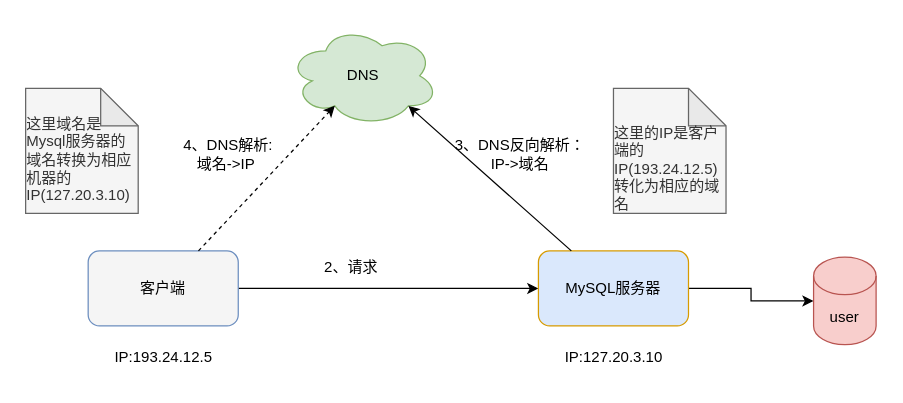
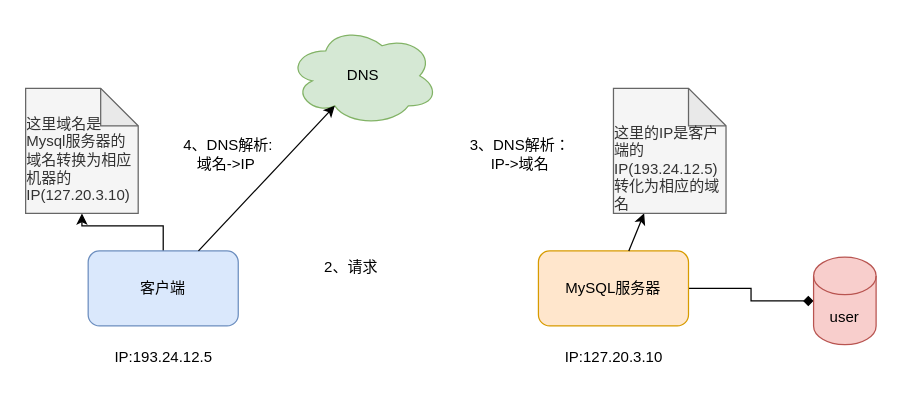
  <mxCell id="0" />
  <mxCell id="1" parent="0" />
- <mxCell id="2" style="edgeStyle=orthogonalEdgeStyle;rounded=0;orthogonalLoop=1;jettySize=auto;html=1;" edge="1" parent="1" source="3" target="5"><mxGeometry relative="1" as="geometry" /></mxCell>
- <mxCell id="3" value="&lt;span style=&quot;text-wrap-mode: nowrap;&quot;&gt;客户端&lt;/span&gt;" style="rounded=1;whiteSpace=wrap;html=1;fillColor=#f5f5f5;strokeColor=#6c8ebf;" vertex="1" parent="1"><mxGeometry x="70" y="200" width="120" height="60" as="geometry" /></mxCell>
- <mxCell id="4" value="" style="edgeStyle=orthogonalEdgeStyle;rounded=0;orthogonalLoop=1;jettySize=auto;html=1;" edge="1" parent="1" source="5" target="13"><mxGeometry relative="1" as="geometry" /></mxCell>
- <mxCell id="5" value="MySQL服务器" style="rounded=1;whiteSpace=wrap;html=1;fillColor=#dae8fc;strokeColor=#d79b00;" vertex="1" parent="1"><mxGeometry x="430" y="200" width="120" height="60" as="geometry" /></mxCell>
+ <mxCell id="2" style="edgeStyle=orthogonalEdgeStyle;rounded=0;orthogonalLoop=1;jettySize=auto;html=1;" edge="1" parent="1" source="3" target="14"><mxGeometry relative="1" as="geometry" /></mxCell>
+ <mxCell id="3" value="&lt;span style=&quot;text-wrap-mode: nowrap;&quot;&gt;客户端&lt;/span&gt;" style="rounded=1;whiteSpace=wrap;html=1;fillColor=#dae8fc;strokeColor=#6c8ebf;" vertex="1" parent="1"><mxGeometry x="70" y="200" width="120" height="60" as="geometry" /></mxCell>
+ <mxCell id="4" value="" style="edgeStyle=orthogonalEdgeStyle;rounded=0;orthogonalLoop=1;jettySize=auto;html=1;endArrow=diamond;" edge="1" parent="1" source="5" target="13"><mxGeometry relative="1" as="geometry" /></mxCell>
+ <mxCell id="5" value="MySQL服务器" style="rounded=1;whiteSpace=wrap;html=1;fillColor=#ffe6cc;strokeColor=#d79b00;" vertex="1" parent="1"><mxGeometry x="430" y="200" width="120" height="60" as="geometry" /></mxCell>
  <mxCell id="6" value="&lt;div&gt;IP:193.24.12.5&lt;/div&gt;" style="text;html=1;align=center;verticalAlign=middle;resizable=0;points=[];autosize=1;strokeColor=none;fillColor=none;" vertex="1" parent="1"><mxGeometry x="80" y="270" width="100" height="30" as="geometry" /></mxCell>
  <mxCell id="7" value="DNS" style="ellipse;shape=cloud;whiteSpace=wrap;html=1;fillColor=#d5e8d4;strokeColor=#82b366;" vertex="1" parent="1"><mxGeometry x="230" y="20" width="120" height="80" as="geometry" /></mxCell>
- <mxCell id="8" style="rounded=0;orthogonalLoop=1;jettySize=auto;html=1;entryX=0.31;entryY=0.8;entryDx=0;entryDy=0;entryPerimeter=0;dashed=1;" edge="1" parent="1" source="3" target="7"><mxGeometry relative="1" as="geometry" /></mxCell>
- <mxCell id="9" style="rounded=0;orthogonalLoop=1;jettySize=auto;html=1;entryX=0.8;entryY=0.8;entryDx=0;entryDy=0;entryPerimeter=0;" edge="1" parent="1" source="5" target="7"><mxGeometry relative="1" as="geometry" /></mxCell>
+ <mxCell id="8" style="rounded=0;orthogonalLoop=1;jettySize=auto;html=1;entryX=0.31;entryY=0.8;entryDx=0;entryDy=0;entryPerimeter=0;" edge="1" parent="1" source="3" target="7"><mxGeometry relative="1" as="geometry" /></mxCell>
+ <mxCell id="9" style="rounded=0;orthogonalLoop=1;jettySize=auto;html=1;" edge="1" parent="1" source="5" target="15"><mxGeometry relative="1" as="geometry" /></mxCell>
  <mxCell id="10" value="&amp;nbsp;4、DNS解析:&lt;div&gt;域名-&amp;gt;IP&lt;/div&gt;" style="text;html=1;align=center;verticalAlign=middle;resizable=0;points=[];autosize=1;strokeColor=none;fillColor=none;" vertex="1" parent="1"><mxGeometry x="130" y="103" width="100" height="40" as="geometry" /></mxCell>
  <mxCell id="11" value="2、请求" style="text;html=1;align=center;verticalAlign=middle;resizable=0;points=[];autosize=1;strokeColor=none;fillColor=none;" vertex="1" parent="1"><mxGeometry x="245" y="198" width="70" height="30" as="geometry" /></mxCell>
- <mxCell id="12" value="3、DNS反向解析：&lt;div&gt;IP-&amp;gt;域名&lt;/div&gt;" style="text;html=1;align=center;verticalAlign=middle;resizable=0;points=[];autosize=1;strokeColor=none;fillColor=none;" vertex="1" parent="1"><mxGeometry x="350" y="103" width="130" height="40" as="geometry" /></mxCell>
+ <mxCell id="12" value="3、DNS解析：&lt;div&gt;IP-&amp;gt;域名&lt;/div&gt;" style="text;html=1;align=center;verticalAlign=middle;resizable=0;points=[];autosize=1;strokeColor=none;fillColor=none;" vertex="1" parent="1"><mxGeometry x="350" y="103" width="130" height="40" as="geometry" /></mxCell>
  <mxCell id="13" value="user" style="shape=cylinder3;whiteSpace=wrap;html=1;boundedLbl=1;backgroundOutline=1;size=15;fillColor=#f8cecc;strokeColor=#b85450;" vertex="1" parent="1"><mxGeometry x="650" y="205" width="50" height="70" as="geometry" /></mxCell>
  <mxCell id="14" value="&lt;div&gt;&lt;br&gt;&lt;/div&gt;&lt;div style=&quot;text-align: left;&quot;&gt;&lt;span style=&quot;background-color: initial;&quot;&gt;这里域名是Mysql服务器的域名转换为相应机器的IP(127.20.3.10)&lt;/span&gt;&lt;/div&gt;" style="shape=note;whiteSpace=wrap;html=1;backgroundOutline=1;darkOpacity=0.05;fillColor=#f5f5f5;fontColor=#333333;strokeColor=#666666;" vertex="1" parent="1"><mxGeometry x="20" y="70" width="90" height="100" as="geometry" /></mxCell>
  <mxCell id="15" value="&lt;div&gt;&lt;br&gt;&lt;/div&gt;&lt;div&gt;&lt;br&gt;&lt;/div&gt;&lt;div style=&quot;text-align: left;&quot;&gt;这里的IP是客户端的IP(193.24.12.5)转化为相应的域名&lt;/div&gt;" style="shape=note;whiteSpace=wrap;html=1;backgroundOutline=1;darkOpacity=0.05;fillColor=#f5f5f5;strokeColor=#666666;fontColor=#333333;" vertex="1" parent="1"><mxGeometry x="490" y="70" width="90" height="100" as="geometry" /></mxCell>
  <mxCell id="16" value="&lt;div&gt;IP:127.20.3.10&lt;/div&gt;" style="text;html=1;align=center;verticalAlign=middle;resizable=0;points=[];autosize=1;strokeColor=none;fillColor=none;" vertex="1" parent="1"><mxGeometry x="440" y="270" width="100" height="30" as="geometry" /></mxCell>
